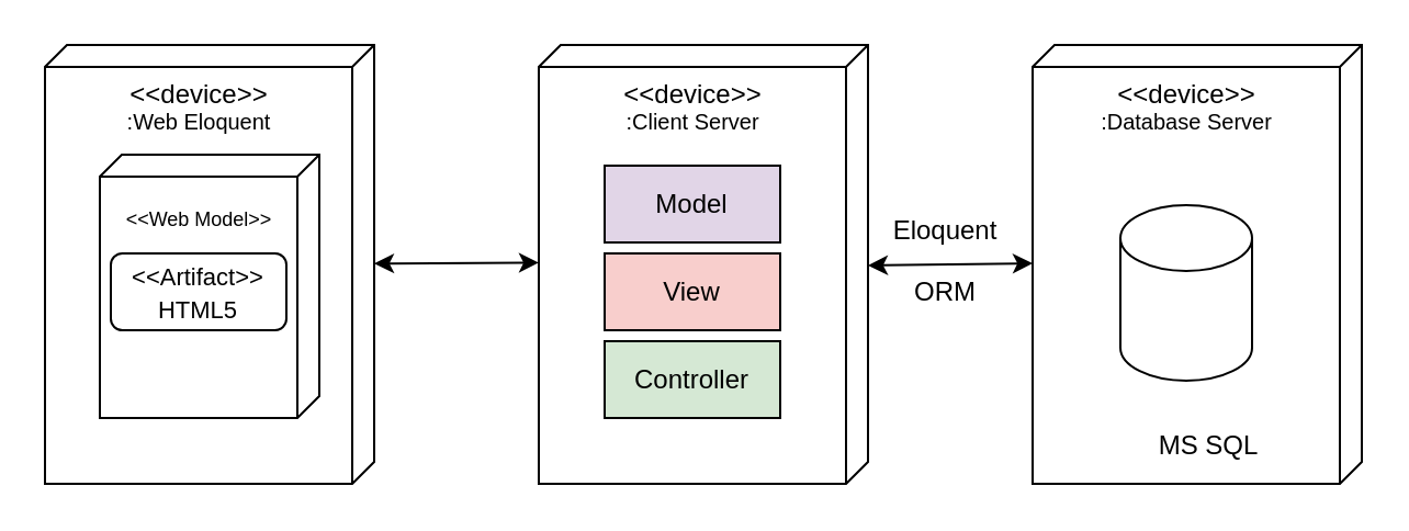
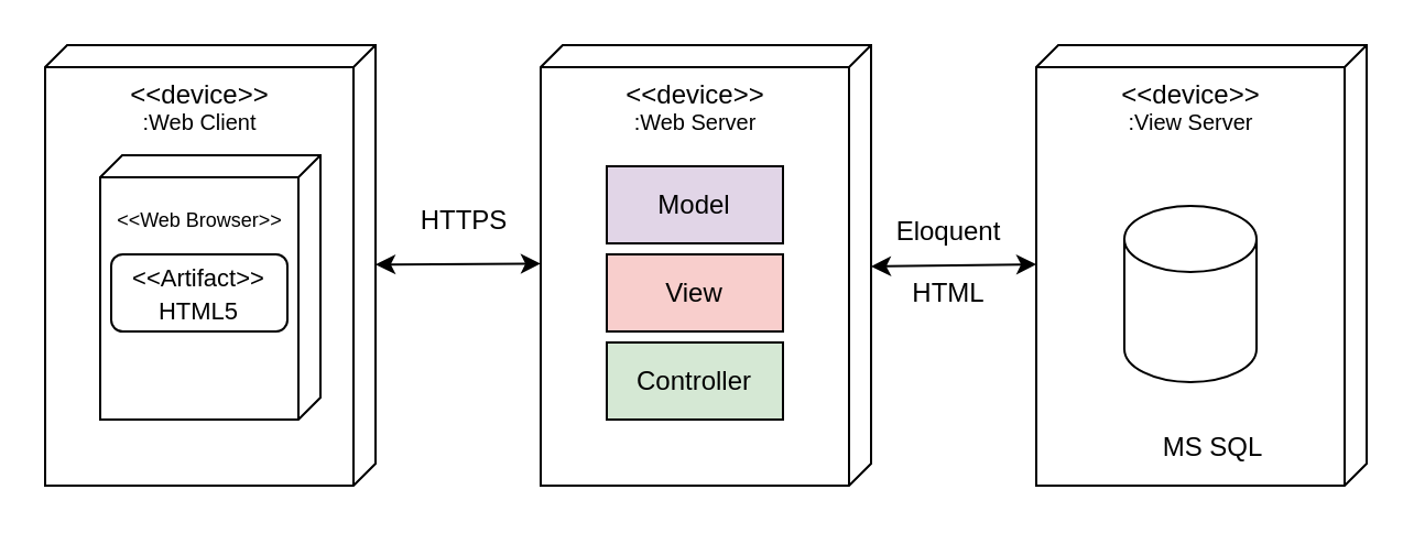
  <mxCell id="0" />
  <mxCell id="1" parent="0" />
  <mxCell id="2" value="" style="verticalAlign=top;align=left;spacingTop=8;spacingLeft=2;spacingRight=12;shape=cube;size=10;direction=south;fontStyle=4;html=1;whiteSpace=wrap;" vertex="1" parent="1"><mxGeometry x="20" y="20" width="150" height="200" as="geometry" /></mxCell>
  <mxCell id="3" value="" style="verticalAlign=top;align=left;spacingTop=8;spacingLeft=2;spacingRight=12;shape=cube;size=10;direction=south;fontStyle=4;html=1;whiteSpace=wrap;" vertex="1" parent="1"><mxGeometry x="45" y="70" width="100" height="120" as="geometry" /></mxCell>
  <mxCell id="4" value="&lt;font style=&quot;font-size: 11px;&quot;&gt;&amp;lt;&amp;lt;Artifact&amp;gt;&amp;gt;&lt;br&gt;HTML5&lt;/font&gt;" style="html=1;whiteSpace=wrap;rounded=1;" vertex="1" parent="1"><mxGeometry x="50" y="115" width="80" height="35" as="geometry" /></mxCell>
  <mxCell id="5" value="&amp;lt;&amp;lt;device&amp;gt;&amp;gt;" style="text;html=1;align=center;verticalAlign=middle;resizable=0;points=[];autosize=1;strokeColor=none;fillColor=none;" vertex="1" parent="1"><mxGeometry x="45" y="28" width="90" height="30" as="geometry" /></mxCell>
- <mxCell id="6" value="&lt;font style=&quot;font-size: 10px;&quot;&gt;:Web Eloquent&lt;/font&gt;" style="text;html=1;align=center;verticalAlign=middle;resizable=0;points=[];autosize=1;strokeColor=none;fillColor=none;" vertex="1" parent="1"><mxGeometry x="50" y="40" width="80" height="30" as="geometry" /></mxCell>
- <mxCell id="7" value="&amp;lt;&amp;lt;Web Model&amp;gt;&amp;gt;" style="text;html=1;align=center;verticalAlign=middle;resizable=0;points=[];autosize=1;strokeColor=none;fillColor=none;fontSize=9;" vertex="1" parent="1"><mxGeometry x="40" y="90" width="100" height="20" as="geometry" /></mxCell>
+ <mxCell id="6" value="&lt;font style=&quot;font-size: 10px;&quot;&gt;:Web Client&lt;/font&gt;" style="text;html=1;align=center;verticalAlign=middle;resizable=0;points=[];autosize=1;strokeColor=none;fillColor=none;" vertex="1" parent="1"><mxGeometry x="50" y="40" width="80" height="30" as="geometry" /></mxCell>
+ <mxCell id="7" value="&amp;lt;&amp;lt;Web Browser&amp;gt;&amp;gt;" style="text;html=1;align=center;verticalAlign=middle;resizable=0;points=[];autosize=1;strokeColor=none;fillColor=none;fontSize=9;" vertex="1" parent="1"><mxGeometry x="40" y="90" width="100" height="20" as="geometry" /></mxCell>
  <mxCell id="8" value="" style="verticalAlign=top;align=left;spacingTop=8;spacingLeft=2;spacingRight=12;shape=cube;size=10;direction=south;fontStyle=4;html=1;whiteSpace=wrap;" vertex="1" parent="1"><mxGeometry x="245" y="20" width="150" height="200" as="geometry" /></mxCell>
  <mxCell id="9" value="&amp;lt;&amp;lt;device&amp;gt;&amp;gt;" style="text;html=1;align=center;verticalAlign=middle;resizable=0;points=[];autosize=1;strokeColor=none;fillColor=none;" vertex="1" parent="1"><mxGeometry x="270" y="28" width="90" height="30" as="geometry" /></mxCell>
- <mxCell id="10" value="&lt;font style=&quot;font-size: 10px;&quot;&gt;:Client Server&lt;/font&gt;" style="text;html=1;align=center;verticalAlign=middle;resizable=0;points=[];autosize=1;strokeColor=none;fillColor=none;" vertex="1" parent="1"><mxGeometry x="275" y="40" width="80" height="30" as="geometry" /></mxCell>
+ <mxCell id="10" value="&lt;font style=&quot;font-size: 10px;&quot;&gt;:Web Server&lt;/font&gt;" style="text;html=1;align=center;verticalAlign=middle;resizable=0;points=[];autosize=1;strokeColor=none;fillColor=none;" vertex="1" parent="1"><mxGeometry x="275" y="40" width="80" height="30" as="geometry" /></mxCell>
  <mxCell id="11" value="" style="verticalAlign=top;align=left;spacingTop=8;spacingLeft=2;spacingRight=12;shape=cube;size=10;direction=south;fontStyle=4;html=1;whiteSpace=wrap;" vertex="1" parent="1"><mxGeometry x="470" y="20" width="150" height="200" as="geometry" /></mxCell>
  <mxCell id="12" value="&amp;lt;&amp;lt;device&amp;gt;&amp;gt;" style="text;html=1;align=center;verticalAlign=middle;resizable=0;points=[];autosize=1;strokeColor=none;fillColor=none;" vertex="1" parent="1"><mxGeometry x="495" y="28" width="90" height="30" as="geometry" /></mxCell>
- <mxCell id="13" value="&lt;span style=&quot;font-size: 10px;&quot;&gt;:Database Server&lt;/span&gt;" style="text;html=1;align=center;verticalAlign=middle;resizable=0;points=[];autosize=1;strokeColor=none;fillColor=none;" vertex="1" parent="1"><mxGeometry x="490" y="40" width="100" height="30" as="geometry" /></mxCell>
+ <mxCell id="13" value="&lt;span style=&quot;font-size: 10px;&quot;&gt;:View Server&lt;/span&gt;" style="text;html=1;align=center;verticalAlign=middle;resizable=0;points=[];autosize=1;strokeColor=none;fillColor=none;" vertex="1" parent="1"><mxGeometry x="490" y="40" width="100" height="30" as="geometry" /></mxCell>
  <mxCell id="14" style="edgeStyle=none;html=1;entryX=0.496;entryY=1;entryDx=0;entryDy=0;entryPerimeter=0;startArrow=classic;startFill=1;" edge="1" parent="1" source="2" target="8"><mxGeometry relative="1" as="geometry" /></mxCell>
  <mxCell id="15" style="edgeStyle=none;html=1;entryX=0.496;entryY=1;entryDx=0;entryDy=0;entryPerimeter=0;startArrow=classic;startFill=1;" edge="1" parent="1"><mxGeometry relative="1" as="geometry"><mxPoint x="395" y="120.5" as="sourcePoint" /><mxPoint x="470" y="119.5" as="targetPoint" /></mxGeometry></mxCell>
  <mxCell id="16" value="Model" style="html=1;whiteSpace=wrap;fillColor=#e1d5e7;" vertex="1" parent="1"><mxGeometry x="275" y="75" width="80" height="35" as="geometry" /></mxCell>
  <mxCell id="17" value="View" style="html=1;whiteSpace=wrap;fillColor=#f8cecc;" vertex="1" parent="1"><mxGeometry x="275" y="115" width="80" height="35" as="geometry" /></mxCell>
  <mxCell id="18" value="Controller" style="html=1;whiteSpace=wrap;fillColor=#d5e8d4;" vertex="1" parent="1"><mxGeometry x="275" y="155" width="80" height="35" as="geometry" /></mxCell>
+ <mxCell id="19" value="HTTPS" style="text;html=1;align=center;verticalAlign=middle;resizable=0;points=[];autosize=1;strokeColor=none;fillColor=none;" vertex="1" parent="1"><mxGeometry x="180" y="85" width="60" height="30" as="geometry" /></mxCell>
  <mxCell id="20" value="Eloquent" style="text;html=1;align=center;verticalAlign=middle;resizable=0;points=[];autosize=1;strokeColor=none;fillColor=none;" vertex="1" parent="1"><mxGeometry x="395" y="90" width="70" height="30" as="geometry" /></mxCell>
- <mxCell id="21" value="ORM" style="text;html=1;align=center;verticalAlign=middle;resizable=0;points=[];autosize=1;strokeColor=none;fillColor=none;" vertex="1" parent="1"><mxGeometry x="405" y="118" width="50" height="30" as="geometry" /></mxCell>
+ <mxCell id="21" value="HTML" style="text;html=1;align=center;verticalAlign=middle;resizable=0;points=[];autosize=1;strokeColor=none;fillColor=none;" vertex="1" parent="1"><mxGeometry x="405" y="118" width="50" height="30" as="geometry" /></mxCell>
  <mxCell id="22" value="" style="shape=cylinder3;whiteSpace=wrap;html=1;boundedLbl=1;backgroundOutline=1;size=15;" vertex="1" parent="1"><mxGeometry x="510" y="93" width="60" height="80" as="geometry" /></mxCell>
  <mxCell id="23" value="MS SQL" style="text;html=1;align=center;verticalAlign=middle;resizable=0;points=[];autosize=1;strokeColor=none;fillColor=none;" vertex="1" parent="1"><mxGeometry x="515" y="188" width="70" height="30" as="geometry" /></mxCell>
